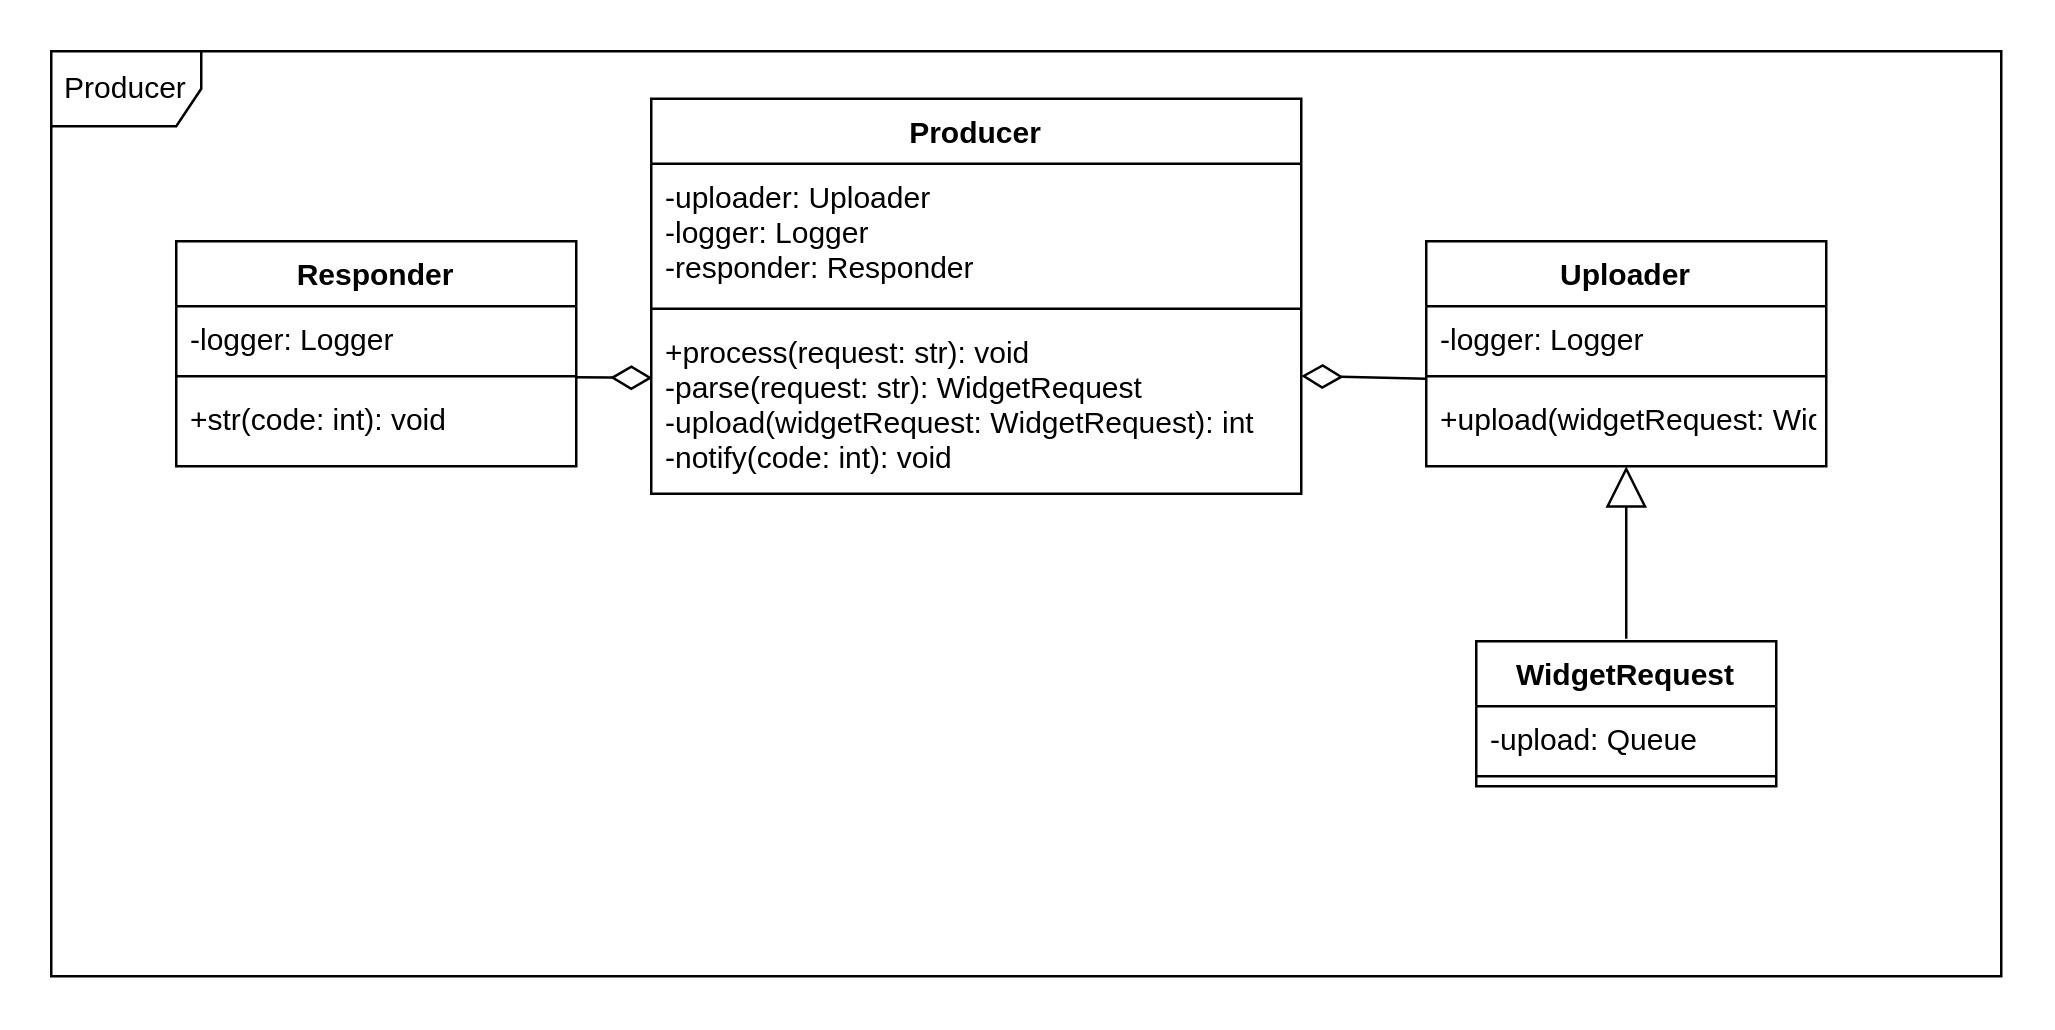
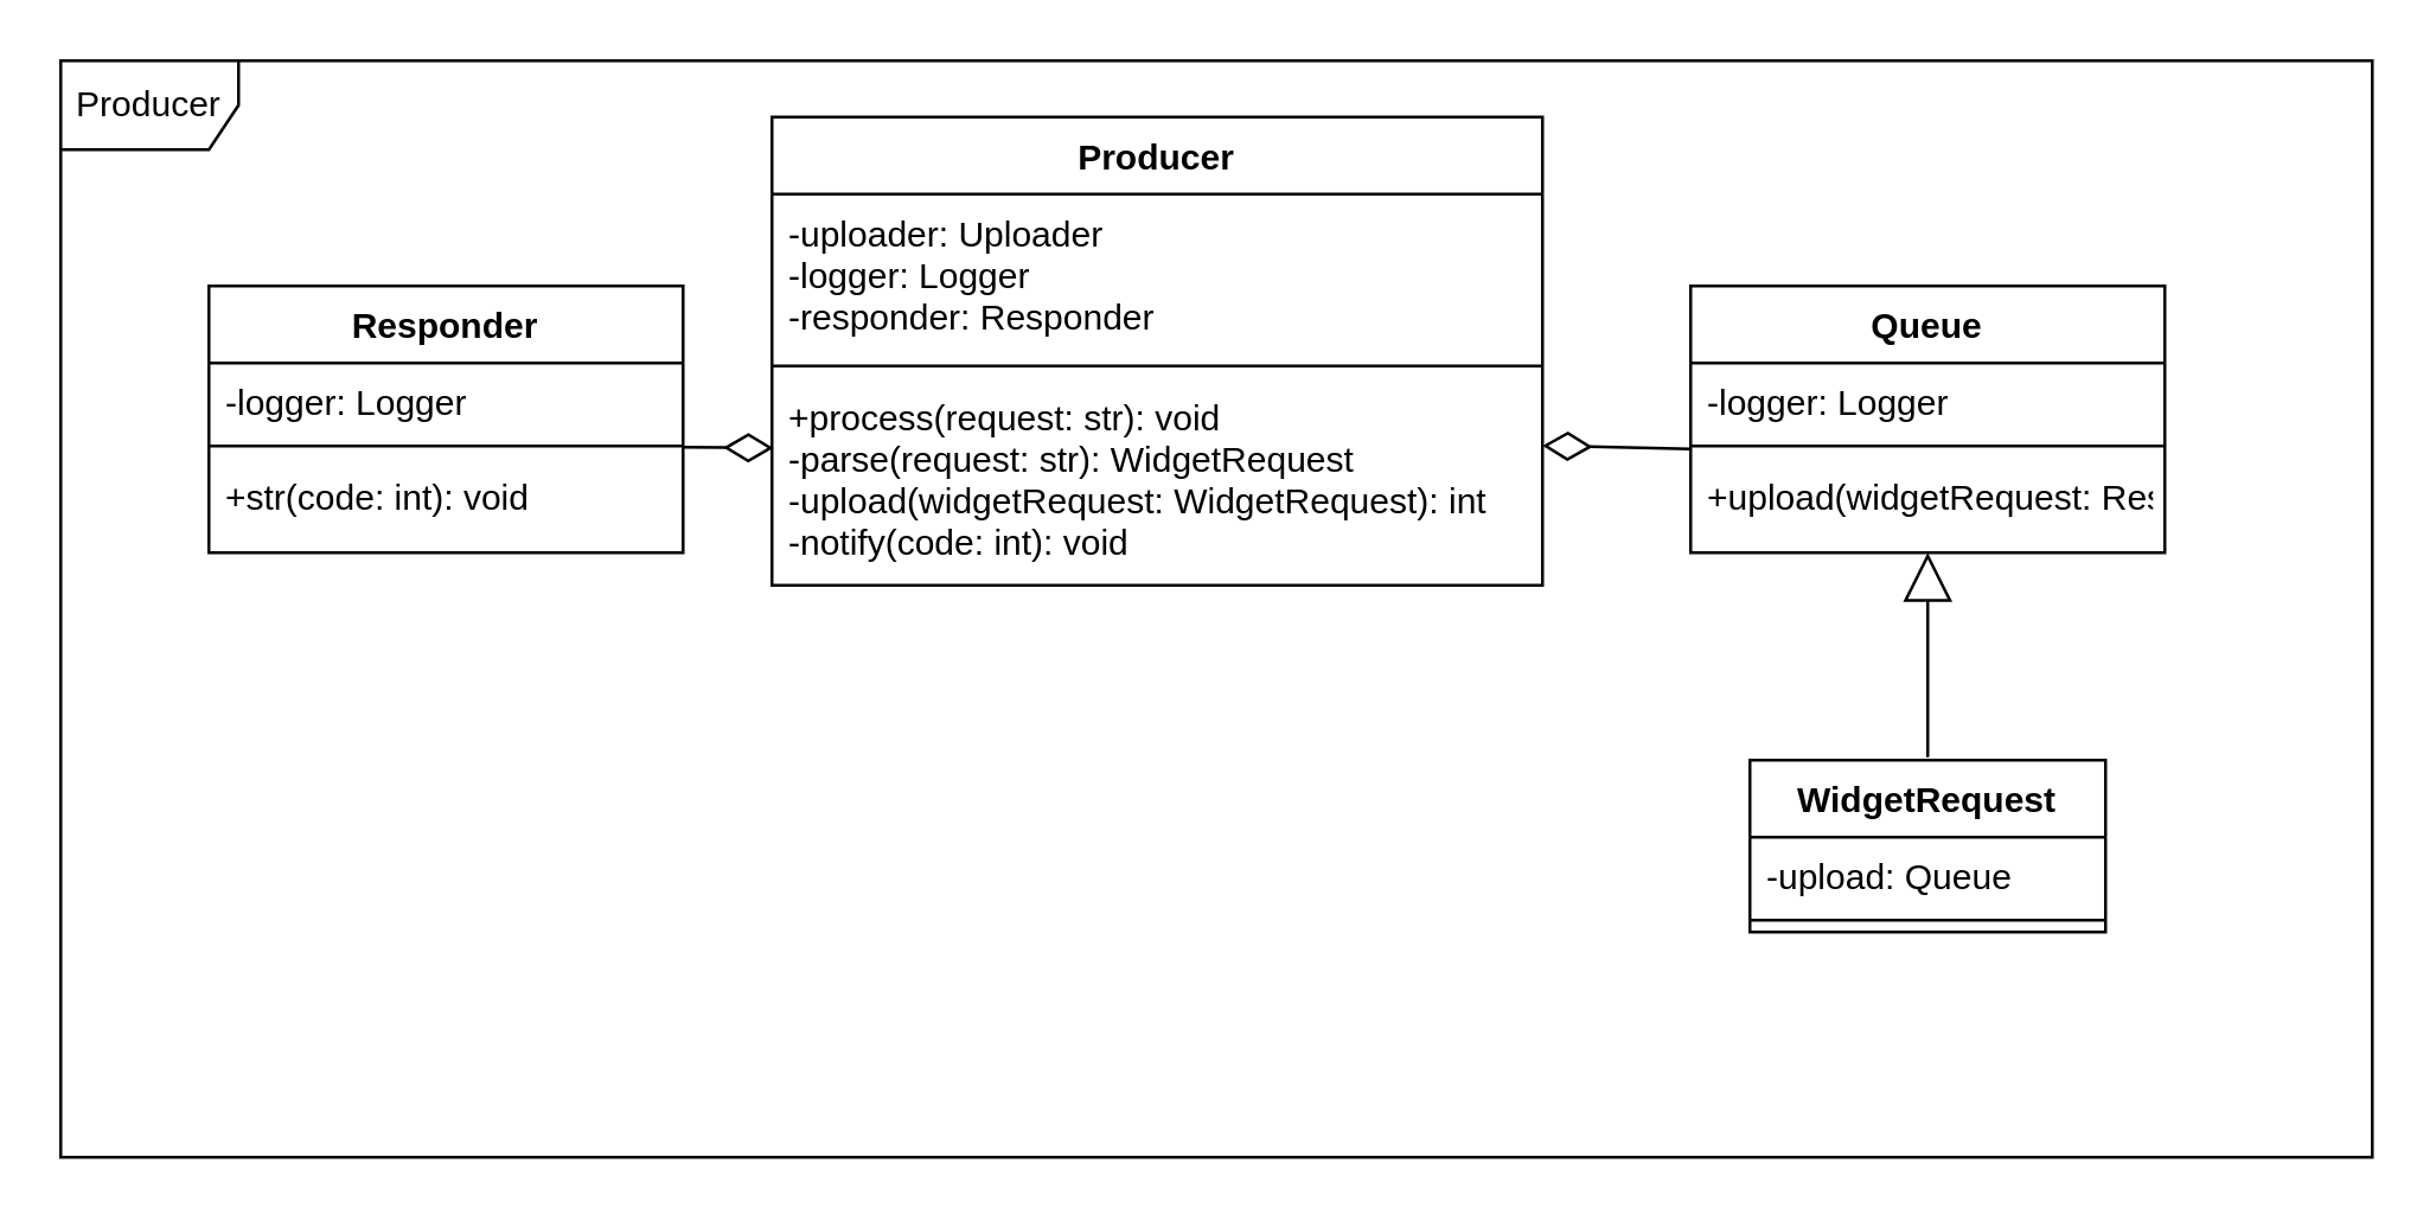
  <mxCell id="0" />
  <mxCell id="1" parent="0" />
  <mxCell id="2" value="Producer" style="shape=umlFrame;whiteSpace=wrap;html=1;" vertex="1" parent="1"><mxGeometry x="20" y="20" width="780" height="370" as="geometry" /></mxCell>
  <mxCell id="3" value="Producer" style="swimlane;fontStyle=1;align=center;verticalAlign=top;childLayout=stackLayout;horizontal=1;startSize=26;horizontalStack=0;resizeParent=1;resizeParentMax=0;resizeLast=0;collapsible=1;marginBottom=0;" vertex="1" parent="1"><mxGeometry x="260" y="39" width="260" height="158" as="geometry" /></mxCell>
  <mxCell id="4" value="-uploader: Uploader&#10;-logger: Logger&#10;-responder: Responder" style="text;strokeColor=none;fillColor=none;align=left;verticalAlign=top;spacingLeft=4;spacingRight=4;overflow=hidden;rotatable=0;points=[[0,0.5],[1,0.5]];portConstraint=eastwest;" vertex="1" parent="3"><mxGeometry y="26" width="260" height="54" as="geometry" /></mxCell>
  <mxCell id="5" value="" style="line;strokeWidth=1;fillColor=none;align=left;verticalAlign=middle;spacingTop=-1;spacingLeft=3;spacingRight=3;rotatable=0;labelPosition=right;points=[];portConstraint=eastwest;strokeColor=inherit;" vertex="1" parent="3"><mxGeometry y="80" width="260" height="8" as="geometry" /></mxCell>
  <mxCell id="6" value="+process(request: str): void&#10;-parse(request: str): WidgetRequest &#10;-upload(widgetRequest: WidgetRequest): int&#10;-notify(code: int): void&#10;" style="text;strokeColor=none;fillColor=none;align=left;verticalAlign=top;spacingLeft=4;spacingRight=4;overflow=hidden;rotatable=0;points=[[0,0.5],[1,0.5]];portConstraint=eastwest;" vertex="1" parent="3"><mxGeometry y="88" width="260" height="70" as="geometry" /></mxCell>
- <mxCell id="7" value="Uploader" style="swimlane;fontStyle=1;align=center;verticalAlign=top;childLayout=stackLayout;horizontal=1;startSize=26;horizontalStack=0;resizeParent=1;resizeParentMax=0;resizeLast=0;collapsible=1;marginBottom=0;" vertex="1" parent="1"><mxGeometry x="570" y="96" width="160" height="90" as="geometry" /></mxCell>
+ <mxCell id="7" value="Queue" style="swimlane;fontStyle=1;align=center;verticalAlign=top;childLayout=stackLayout;horizontal=1;startSize=26;horizontalStack=0;resizeParent=1;resizeParentMax=0;resizeLast=0;collapsible=1;marginBottom=0;" vertex="1" parent="1"><mxGeometry x="570" y="96" width="160" height="90" as="geometry" /></mxCell>
  <mxCell id="8" value="-logger: Logger" style="text;strokeColor=none;fillColor=none;align=left;verticalAlign=top;spacingLeft=4;spacingRight=4;overflow=hidden;rotatable=0;points=[[0,0.5],[1,0.5]];portConstraint=eastwest;" vertex="1" parent="7"><mxGeometry y="26" width="160" height="24" as="geometry" /></mxCell>
  <mxCell id="9" value="" style="line;strokeWidth=1;fillColor=none;align=left;verticalAlign=middle;spacingTop=-1;spacingLeft=3;spacingRight=3;rotatable=0;labelPosition=right;points=[];portConstraint=eastwest;strokeColor=inherit;" vertex="1" parent="7"><mxGeometry y="50" width="160" height="8" as="geometry" /></mxCell>
- <mxCell id="10" value="+upload(widgetRequest: WidgetRequest)&#10;" style="text;strokeColor=none;fillColor=none;align=left;verticalAlign=top;spacingLeft=4;spacingRight=4;overflow=hidden;rotatable=0;points=[[0,0.5],[1,0.5]];portConstraint=eastwest;" vertex="1" parent="7"><mxGeometry y="58" width="160" height="32" as="geometry" /></mxCell>
+ <mxCell id="10" value="+upload(widgetRequest: Responder)&#10;" style="text;strokeColor=none;fillColor=none;align=left;verticalAlign=top;spacingLeft=4;spacingRight=4;overflow=hidden;rotatable=0;points=[[0,0.5],[1,0.5]];portConstraint=eastwest;" vertex="1" parent="7"><mxGeometry y="58" width="160" height="32" as="geometry" /></mxCell>
  <mxCell id="11" value="WidgetRequest" style="swimlane;fontStyle=1;align=center;verticalAlign=top;childLayout=stackLayout;horizontal=1;startSize=26;horizontalStack=0;resizeParent=1;resizeParentMax=0;resizeLast=0;collapsible=1;marginBottom=0;" vertex="1" parent="1"><mxGeometry x="590" y="256" width="120" height="58" as="geometry" /></mxCell>
  <mxCell id="12" value="-upload: Queue" style="text;strokeColor=none;fillColor=none;align=left;verticalAlign=top;spacingLeft=4;spacingRight=4;overflow=hidden;rotatable=0;points=[[0,0.5],[1,0.5]];portConstraint=eastwest;" vertex="1" parent="11"><mxGeometry y="26" width="120" height="24" as="geometry" /></mxCell>
  <mxCell id="13" value="" style="line;strokeWidth=1;fillColor=none;align=left;verticalAlign=middle;spacingTop=-1;spacingLeft=3;spacingRight=3;rotatable=0;labelPosition=right;points=[];portConstraint=eastwest;strokeColor=inherit;" vertex="1" parent="11"><mxGeometry y="50" width="120" height="8" as="geometry" /></mxCell>
  <mxCell id="14" value="" style="endArrow=diamondThin;html=1;rounded=0;strokeColor=default;endFill=0;entryX=1;entryY=0.327;entryDx=0;entryDy=0;entryPerimeter=0;endSize=14;exitX=0;exitY=0.625;exitDx=0;exitDy=0;exitPerimeter=0;" edge="1" parent="1" source="9" target="6"><mxGeometry width="50" height="50" relative="1" as="geometry"><mxPoint x="530" y="155" as="sourcePoint" /><mxPoint x="470" y="205.006" as="targetPoint" /></mxGeometry></mxCell>
  <mxCell id="15" value="" style="endArrow=block;html=1;rounded=0;strokeColor=default;endSize=14;endFill=0;" edge="1" parent="1" target="10"><mxGeometry width="50" height="50" relative="1" as="geometry"><mxPoint x="650" y="251" as="sourcePoint" /><mxPoint x="650" y="231" as="targetPoint" /><Array as="points"><mxPoint x="650" y="255" /><mxPoint x="650" y="251" /></Array></mxGeometry></mxCell>
  <mxCell id="16" value="Responder" style="swimlane;fontStyle=1;align=center;verticalAlign=top;childLayout=stackLayout;horizontal=1;startSize=26;horizontalStack=0;resizeParent=1;resizeParentMax=0;resizeLast=0;collapsible=1;marginBottom=0;" vertex="1" parent="1"><mxGeometry x="70" y="96" width="160" height="90" as="geometry" /></mxCell>
  <mxCell id="17" value="-logger: Logger" style="text;strokeColor=none;fillColor=none;align=left;verticalAlign=top;spacingLeft=4;spacingRight=4;overflow=hidden;rotatable=0;points=[[0,0.5],[1,0.5]];portConstraint=eastwest;" vertex="1" parent="16"><mxGeometry y="26" width="160" height="24" as="geometry" /></mxCell>
  <mxCell id="18" value="" style="line;strokeWidth=1;fillColor=none;align=left;verticalAlign=middle;spacingTop=-1;spacingLeft=3;spacingRight=3;rotatable=0;labelPosition=right;points=[];portConstraint=eastwest;strokeColor=inherit;" vertex="1" parent="16"><mxGeometry y="50" width="160" height="8" as="geometry" /></mxCell>
  <mxCell id="19" value="+str(code: int): void" style="text;strokeColor=none;fillColor=none;align=left;verticalAlign=top;spacingLeft=4;spacingRight=4;overflow=hidden;rotatable=0;points=[[0,0.5],[1,0.5]];portConstraint=eastwest;" vertex="1" parent="16"><mxGeometry y="58" width="160" height="32" as="geometry" /></mxCell>
  <mxCell id="20" value="" style="endArrow=diamondThin;html=1;rounded=0;strokeColor=default;endFill=0;endSize=14;exitX=0.999;exitY=0.548;exitDx=0;exitDy=0;exitPerimeter=0;entryX=0.002;entryY=0.338;entryDx=0;entryDy=0;entryPerimeter=0;" edge="1" parent="1" source="18" target="6"><mxGeometry width="50" height="50" relative="1" as="geometry"><mxPoint x="240" y="236" as="sourcePoint" /><mxPoint x="190" y="235.004" as="targetPoint" /></mxGeometry></mxCell>
